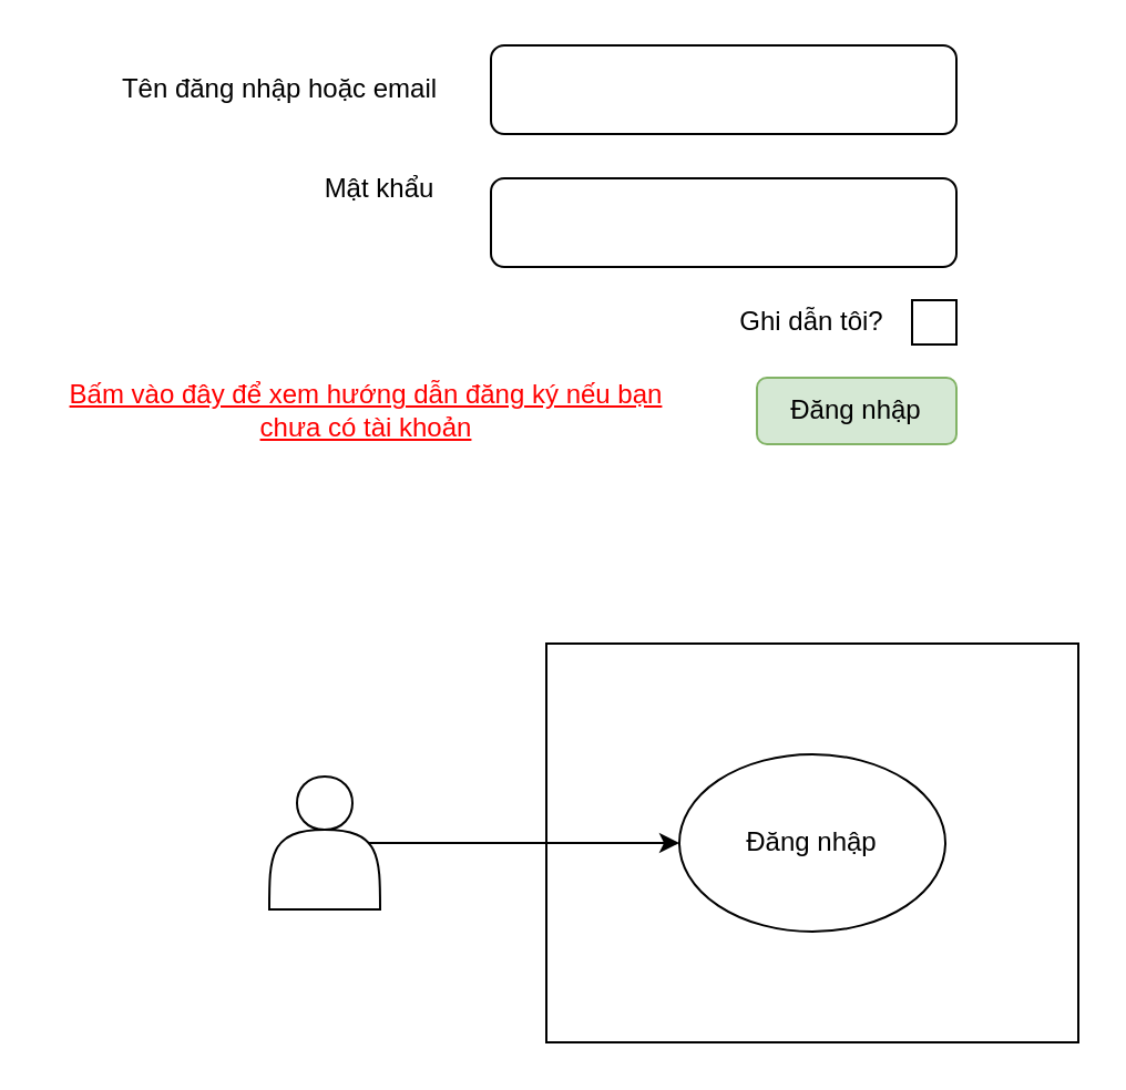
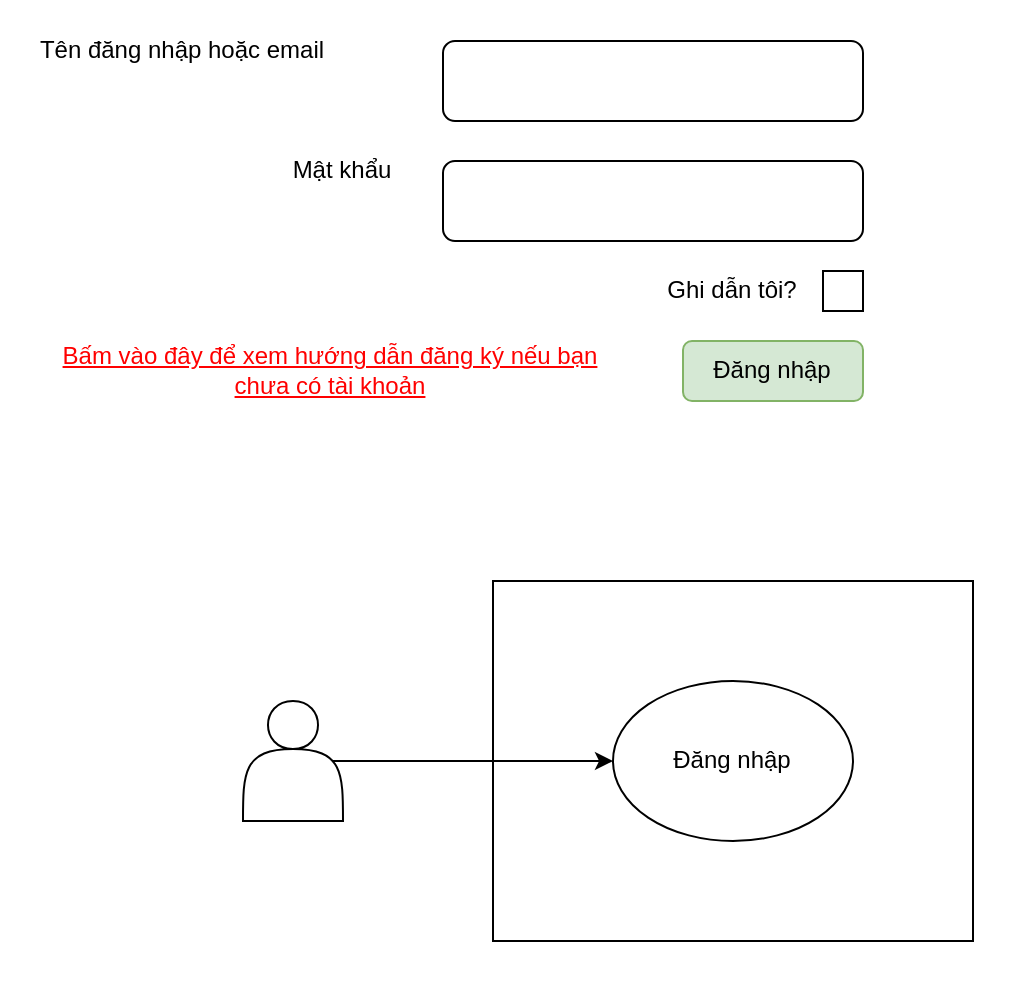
  <mxCell id="0" />
  <mxCell id="1" parent="0" />
- <mxCell id="2" value="Tên đăng nhập hoặc email&lt;br&gt;" style="text;html=1;strokeColor=none;fillColor=none;align=center;verticalAlign=middle;whiteSpace=wrap;rounded=0;" vertex="1" parent="1"><mxGeometry x="51" y="30" width="150" height="20" as="geometry" /></mxCell>
+ <mxCell id="2" value="Tên đăng nhập hoặc email&lt;br&gt;" style="text;html=1;strokeColor=none;fillColor=none;align=center;verticalAlign=middle;whiteSpace=wrap;rounded=0;" vertex="1" parent="1"><mxGeometry x="16" y="15" width="150" height="20" as="geometry" /></mxCell>
  <mxCell id="3" value="" style="rounded=1;whiteSpace=wrap;html=1;" vertex="1" parent="1"><mxGeometry x="221" y="20" width="210" height="40" as="geometry" /></mxCell>
  <mxCell id="4" value="" style="rounded=1;whiteSpace=wrap;html=1;" vertex="1" parent="1"><mxGeometry x="221" y="80" width="210" height="40" as="geometry" /></mxCell>
  <mxCell id="5" value="Mật khẩu" style="text;html=1;strokeColor=none;fillColor=none;align=center;verticalAlign=middle;whiteSpace=wrap;rounded=0;" vertex="1" parent="1"><mxGeometry x="131" y="75" width="80" height="20" as="geometry" /></mxCell>
  <mxCell id="6" value="Đăng nhập" style="rounded=1;whiteSpace=wrap;html=1;fillColor=#d5e8d4;strokeColor=#82b366;" vertex="1" parent="1"><mxGeometry x="341" y="170" width="90" height="30" as="geometry" /></mxCell>
  <mxCell id="7" value="Ghi dẫn tôi?" style="text;html=1;strokeColor=none;fillColor=none;align=center;verticalAlign=middle;whiteSpace=wrap;rounded=0;" vertex="1" parent="1"><mxGeometry x="331" y="135" width="70" height="20" as="geometry" /></mxCell>
  <mxCell id="8" value="" style="rounded=0;whiteSpace=wrap;html=1;" vertex="1" parent="1"><mxGeometry x="411" y="135" width="20" height="20" as="geometry" /></mxCell>
  <mxCell id="9" value="&lt;u&gt;Bấm vào đây để xem hướng dẫn đăng ký nếu bạn chưa có tài khoản&lt;/u&gt;" style="text;html=1;strokeColor=none;fillColor=none;align=center;verticalAlign=middle;whiteSpace=wrap;rounded=0;fontColor=#FF0000;" vertex="1" parent="1"><mxGeometry x="20" y="175" width="290" height="20" as="geometry" /></mxCell>
  <mxCell id="10" value="" style="shape=actor;whiteSpace=wrap;html=1;fontColor=#FF0000;" vertex="1" parent="1"><mxGeometry x="121" y="350" width="50" height="60" as="geometry" /></mxCell>
  <mxCell id="11" value="" style="rounded=0;whiteSpace=wrap;html=1;fontColor=#FF0000;" vertex="1" parent="1"><mxGeometry x="246" y="290" width="240" height="180" as="geometry" /></mxCell>
  <mxCell id="12" value="&lt;font color=&quot;#000000&quot;&gt;Đăng nhập&lt;/font&gt;" style="ellipse;whiteSpace=wrap;html=1;fontColor=#FF0000;" vertex="1" parent="1"><mxGeometry x="306" y="340" width="120" height="80" as="geometry" /></mxCell>
  <mxCell id="13" style="edgeStyle=orthogonalEdgeStyle;rounded=0;orthogonalLoop=1;jettySize=auto;html=1;exitX=0.9;exitY=0.5;exitDx=0;exitDy=0;exitPerimeter=0;fontColor=#FF0000;" edge="1" parent="1" source="10" target="12"><mxGeometry relative="1" as="geometry" /></mxCell>
